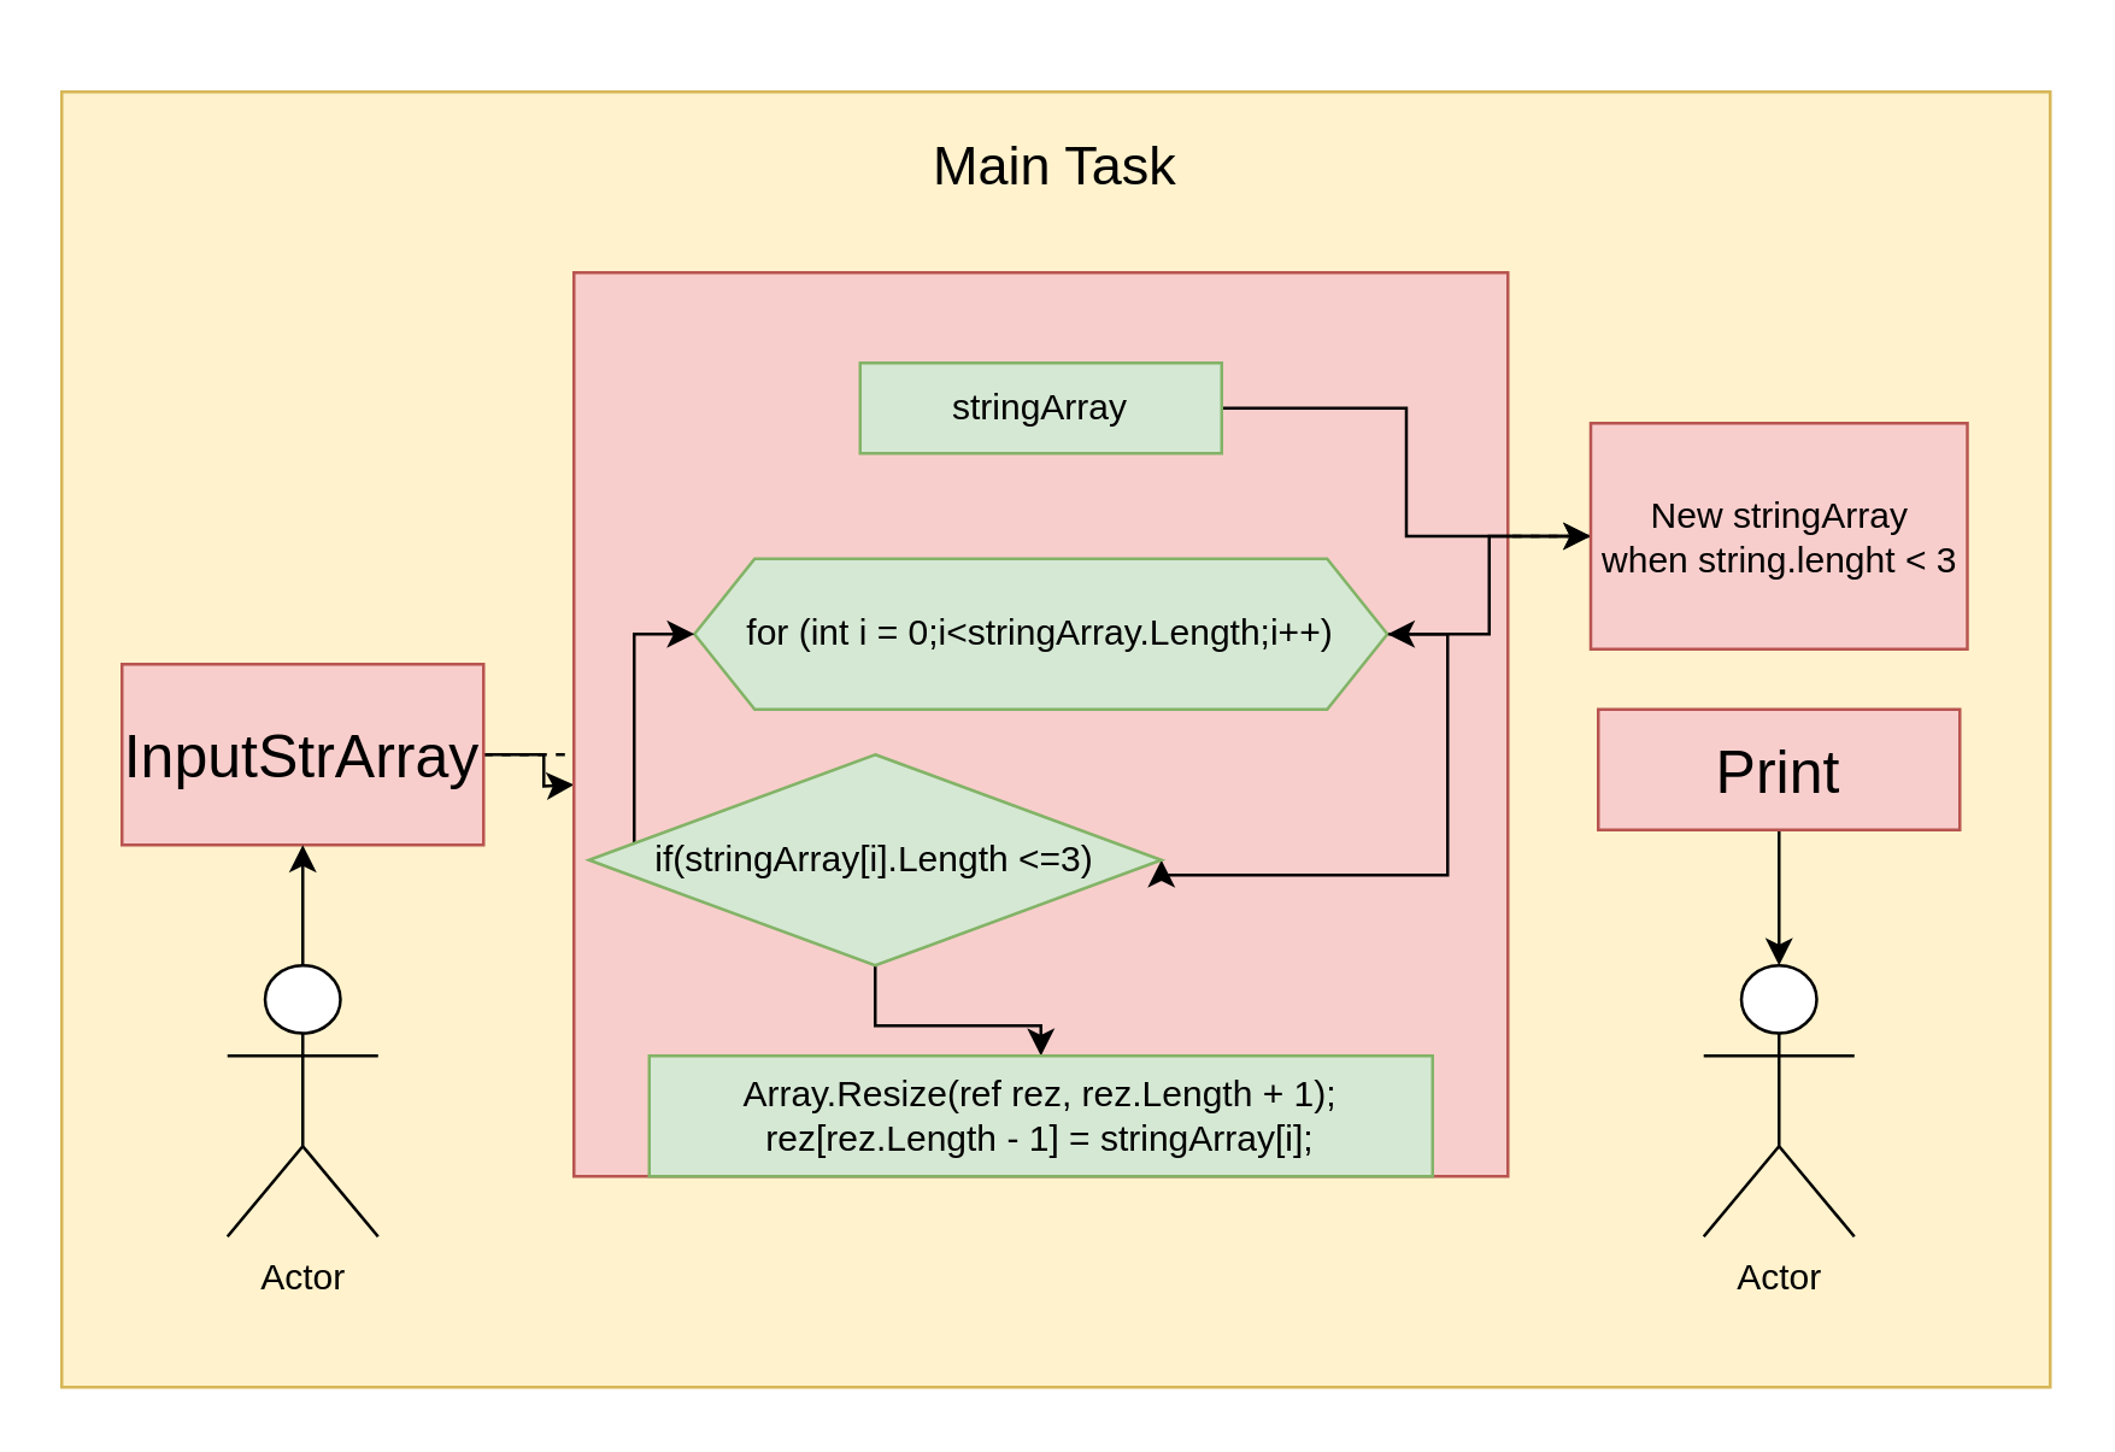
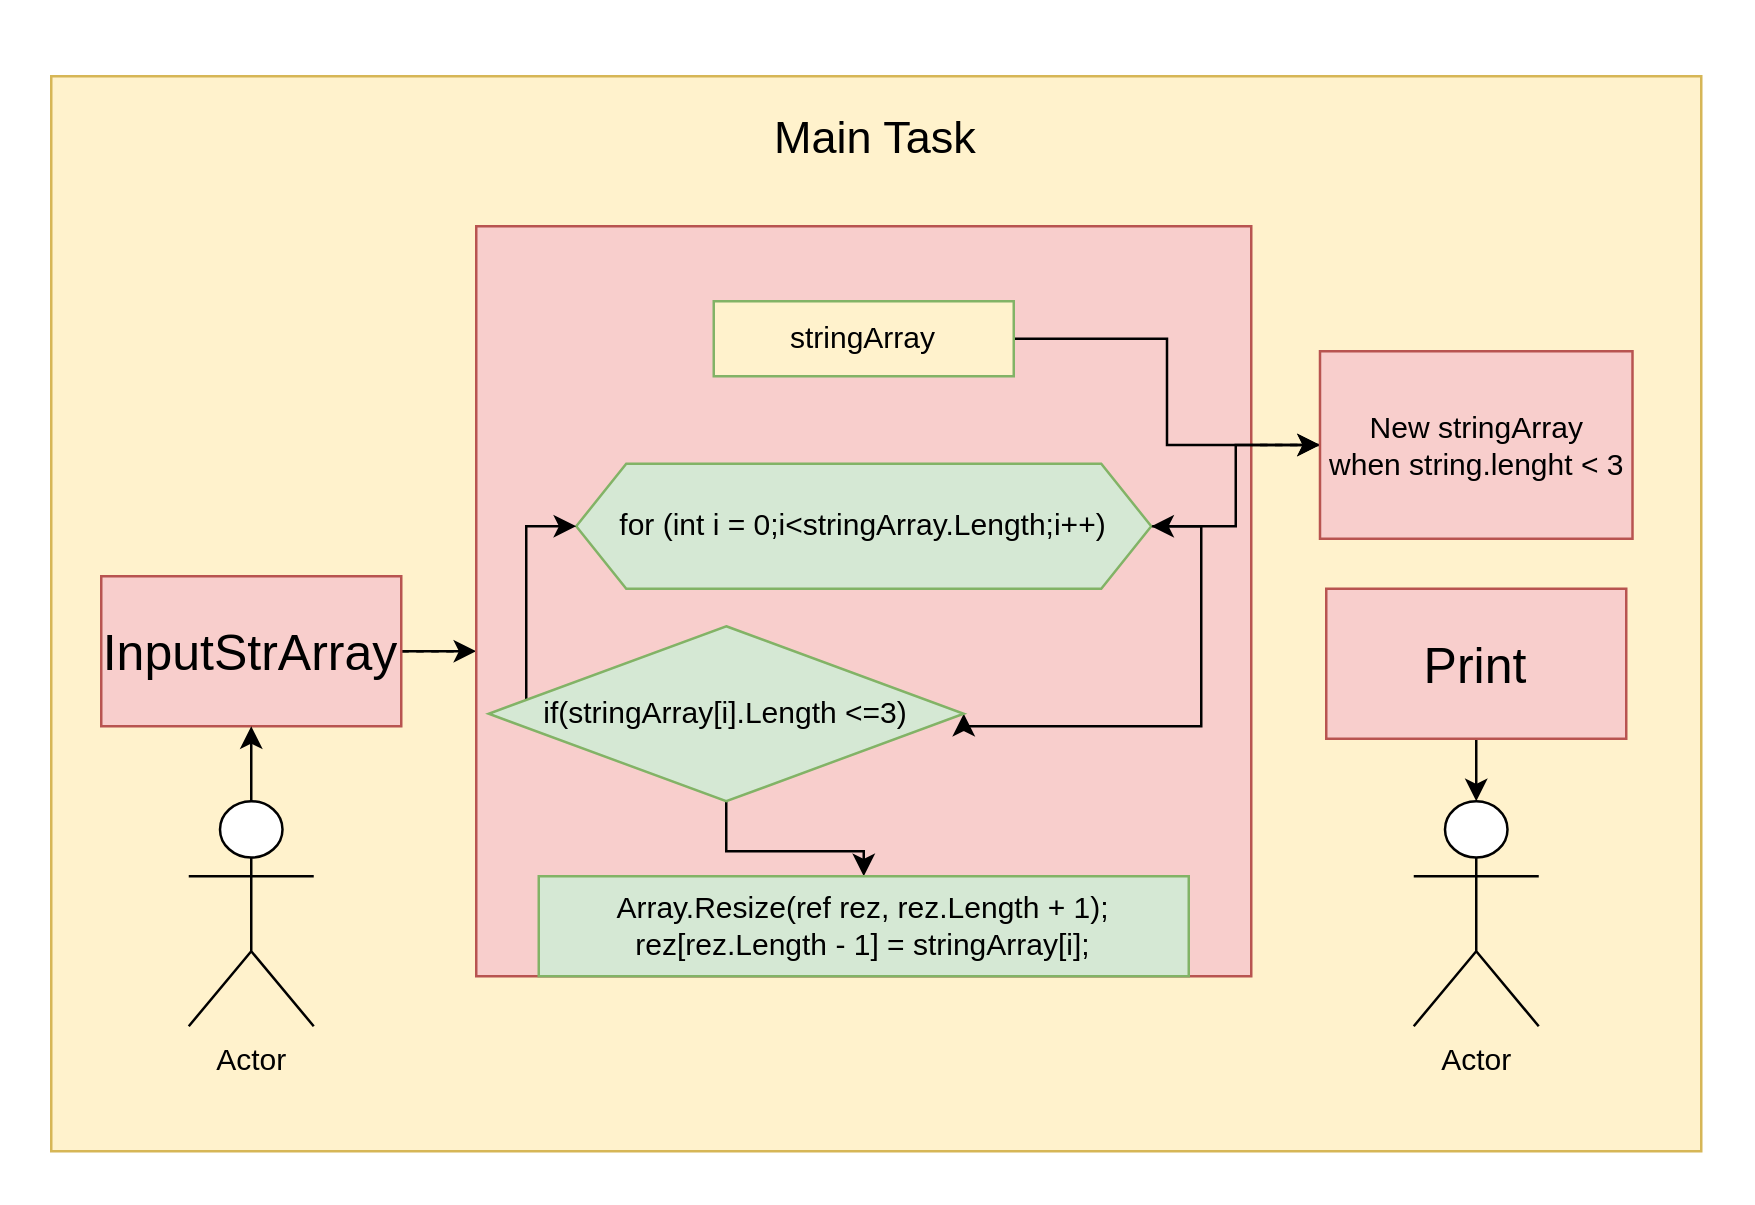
  <mxCell id="0" />
  <mxCell id="1" parent="0" />
  <mxCell id="2" value="" style="rounded=0;whiteSpace=wrap;html=1;fillColor=#fff2cc;strokeColor=#d6b656;" vertex="1" parent="1"><mxGeometry x="20" y="30" width="660" height="430" as="geometry" /></mxCell>
  <mxCell id="3" value="&lt;font style=&quot;font-size: 18px;&quot;&gt;Main Task&lt;/font&gt;" style="text;html=1;strokeColor=none;fillColor=none;align=center;verticalAlign=middle;whiteSpace=wrap;rounded=0;" vertex="1" parent="1"><mxGeometry x="295" y="20" width="110" height="70" as="geometry" /></mxCell>
  <mxCell id="4" value="Actor" style="shape=umlActor;verticalLabelPosition=bottom;verticalAlign=top;html=1;outlineConnect=0;" vertex="1" parent="1"><mxGeometry x="565" y="320" width="50" height="90" as="geometry" /></mxCell>
  <mxCell id="5" value="" style="edgeStyle=orthogonalEdgeStyle;rounded=0;orthogonalLoop=1;jettySize=auto;html=1;entryX=0;entryY=0.5;entryDx=0;entryDy=0;dashed=1;" edge="1" parent="1" source="7" target="18"><mxGeometry relative="1" as="geometry" /></mxCell>
  <mxCell id="6" value="" style="edgeStyle=orthogonalEdgeStyle;rounded=0;orthogonalLoop=1;jettySize=auto;html=1;" edge="1" parent="1" source="7"><mxGeometry relative="1" as="geometry"><mxPoint x="190" y="260" as="targetPoint" /></mxGeometry></mxCell>
- <mxCell id="7" value="&lt;font style=&quot;font-size: 20px;&quot;&gt;InputStrArray&lt;/font&gt;" style="rounded=0;whiteSpace=wrap;html=1;fillColor=#f8cecc;strokeColor=#b85450;" vertex="1" parent="1"><mxGeometry x="40" y="220" width="120" height="60" as="geometry" /></mxCell>
+ <mxCell id="7" value="&lt;font style=&quot;font-size: 20px;&quot;&gt;InputStrArray&lt;/font&gt;" style="rounded=0;whiteSpace=wrap;html=1;fillColor=#f8cecc;strokeColor=#b85450;" vertex="1" parent="1"><mxGeometry x="40" y="230" width="120" height="60" as="geometry" /></mxCell>
  <mxCell id="8" value="" style="rounded=0;whiteSpace=wrap;html=1;fillColor=#f8cecc;strokeColor=#b85450;" vertex="1" parent="1"><mxGeometry x="190" y="90" width="310" height="300" as="geometry" /></mxCell>
  <mxCell id="9" value="" style="edgeStyle=orthogonalEdgeStyle;rounded=0;orthogonalLoop=1;jettySize=auto;html=1;entryX=1;entryY=0.5;entryDx=0;entryDy=0;" edge="1" parent="1" source="10" target="15"><mxGeometry relative="1" as="geometry"><mxPoint x="595" y="210" as="targetPoint" /><Array as="points"><mxPoint x="480" y="210" /><mxPoint x="480" y="290" /></Array></mxGeometry></mxCell>
  <mxCell id="10" value="for (int i = 0;i&amp;lt;stringArray.Length;i++)" style="shape=hexagon;perimeter=hexagonPerimeter2;whiteSpace=wrap;html=1;fixedSize=1;fillColor=#d5e8d4;strokeColor=#82b366;" vertex="1" parent="1"><mxGeometry x="230" y="185" width="230" height="50" as="geometry" /></mxCell>
  <mxCell id="11" value="" style="edgeStyle=orthogonalEdgeStyle;rounded=0;orthogonalLoop=1;jettySize=auto;html=1;" edge="1" parent="1" source="12" target="18"><mxGeometry relative="1" as="geometry" /></mxCell>
- <mxCell id="12" value="stringArray" style="rounded=0;whiteSpace=wrap;html=1;fillColor=#d5e8d4;strokeColor=#82b366;" vertex="1" parent="1"><mxGeometry x="285" y="120" width="120" height="30" as="geometry" /></mxCell>
+ <mxCell id="12" value="stringArray" style="rounded=0;whiteSpace=wrap;html=1;fillColor=#fff2cc;strokeColor=#82b366;" vertex="1" parent="1"><mxGeometry x="285" y="120" width="120" height="30" as="geometry" /></mxCell>
  <mxCell id="13" value="" style="edgeStyle=orthogonalEdgeStyle;rounded=0;orthogonalLoop=1;jettySize=auto;html=1;" edge="1" parent="1" source="15" target="16"><mxGeometry relative="1" as="geometry" /></mxCell>
  <mxCell id="14" value="" style="edgeStyle=orthogonalEdgeStyle;rounded=0;orthogonalLoop=1;jettySize=auto;html=1;entryX=0;entryY=0.5;entryDx=0;entryDy=0;" edge="1" parent="1" source="15" target="10"><mxGeometry relative="1" as="geometry"><Array as="points"><mxPoint x="210" y="290" /><mxPoint x="210" y="210" /></Array></mxGeometry></mxCell>
  <mxCell id="15" value="if(stringArray[i].Length &amp;lt;=3)" style="rhombus;whiteSpace=wrap;html=1;fillColor=#d5e8d4;strokeColor=#82b366;" vertex="1" parent="1"><mxGeometry x="195" y="250" width="190" height="70" as="geometry" /></mxCell>
  <mxCell id="16" value="&lt;div&gt;Array.Resize(ref rez, rez.Length + 1);&lt;/div&gt;&lt;div&gt;rez[rez.Length - 1] = stringArray[i];&lt;/div&gt;" style="rounded=0;whiteSpace=wrap;html=1;fillColor=#d5e8d4;strokeColor=#82b366;" vertex="1" parent="1"><mxGeometry x="215" y="350" width="260" height="40" as="geometry" /></mxCell>
  <mxCell id="17" value="" style="edgeStyle=orthogonalEdgeStyle;rounded=0;orthogonalLoop=1;jettySize=auto;html=1;" edge="1" parent="1" source="18" target="10"><mxGeometry relative="1" as="geometry" /></mxCell>
  <mxCell id="18" value="New stringArray&lt;br&gt;when string.lenght &amp;lt; 3" style="rounded=0;whiteSpace=wrap;html=1;fillColor=#f8cecc;strokeColor=#b85450;" vertex="1" parent="1"><mxGeometry x="527.5" y="140" width="125" height="75" as="geometry" /></mxCell>
  <mxCell id="19" value="" style="edgeStyle=orthogonalEdgeStyle;rounded=0;orthogonalLoop=1;jettySize=auto;html=1;" edge="1" parent="1" source="20" target="4"><mxGeometry relative="1" as="geometry" /></mxCell>
- <mxCell id="20" value="&lt;font style=&quot;font-size: 20px;&quot;&gt;Print&lt;/font&gt;" style="rounded=0;whiteSpace=wrap;html=1;fillColor=#f8cecc;strokeColor=#b85450;" vertex="1" parent="1"><mxGeometry x="530" y="235" width="120" height="40" as="geometry" /></mxCell>
+ <mxCell id="20" value="&lt;font style=&quot;font-size: 20px;&quot;&gt;Print&lt;/font&gt;" style="rounded=0;whiteSpace=wrap;html=1;fillColor=#f8cecc;strokeColor=#b85450;" vertex="1" parent="1"><mxGeometry x="530" y="235" width="120" height="60" as="geometry" /></mxCell>
  <mxCell id="21" value="" style="edgeStyle=orthogonalEdgeStyle;rounded=0;orthogonalLoop=1;jettySize=auto;html=1;" edge="1" parent="1" source="22" target="7"><mxGeometry relative="1" as="geometry" /></mxCell>
  <mxCell id="22" value="Actor" style="shape=umlActor;verticalLabelPosition=bottom;verticalAlign=top;html=1;outlineConnect=0;" vertex="1" parent="1"><mxGeometry x="75" y="320" width="50" height="90" as="geometry" /></mxCell>
